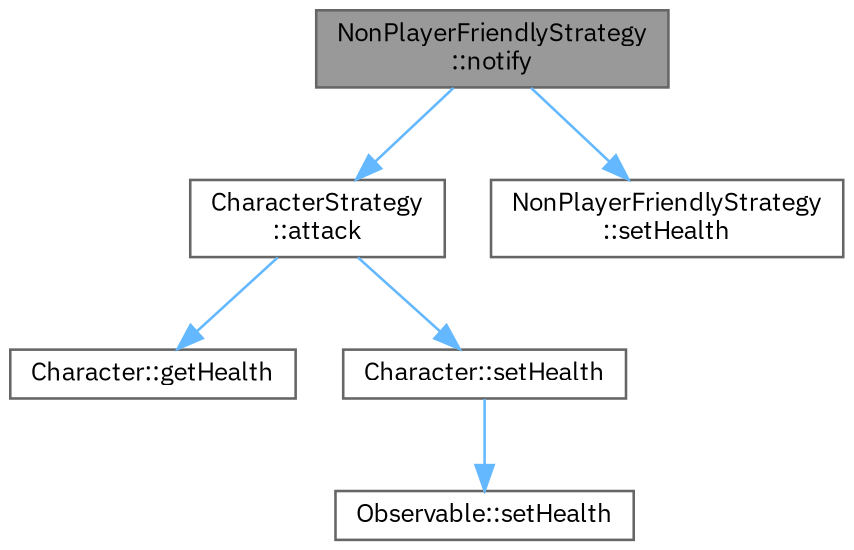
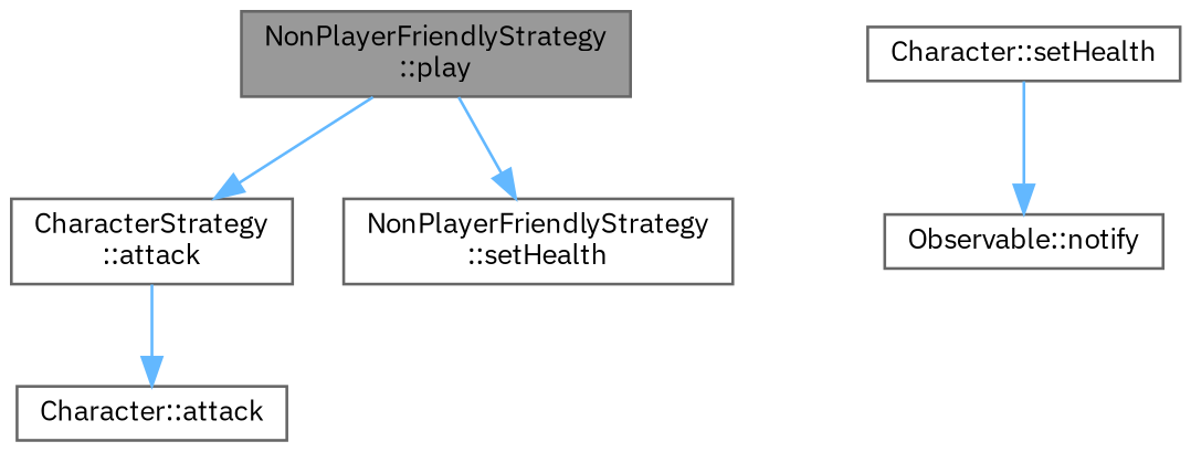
  digraph {
    fontname="IBM Plex Sans"
    rankdir=TB
    node [color=grey40 fillcolor=white fontname="IBM Plex Sans" fontsize=10 shape=box style=filled]
    edge [color=steelblue1 fontname="IBM Plex Sans" fontsize=10 labelfontname=Helvetica labelfontsize=10 style=solid]
-   n1 [color=gray40 fillcolor=grey60 fontcolor=black height=0.2 label="NonPlayerFriendlyStrategy\l::notify" width=0.4]
+   n1 [color=gray40 fillcolor=grey60 fontcolor=black height=0.2 label="NonPlayerFriendlyStrategy\l::play" width=0.4]
    n2 [height=0.2 label="CharacterStrategy\l::attack" width=0.4]
    n3 [height=0.2 label="NonPlayerFriendlyStrategy\l::setHealth" width=0.4]
-   n4 [height=0.2 label="Character::getHealth" width=0.4]
+   n4 [height=0.2 label="Character::attack" width=0.4]
    n5 [height=0.2 label="Character::setHealth" width=0.4]
-   n6 [height=0.2 label="Observable::setHealth" width=0.4]
+   n6 [height=0.2 label="Observable::notify" width=0.4]
    n1 -> n2
    n1 -> n3
    n2 -> n4
-   n2 -> n5
    n5 -> n6
  }
